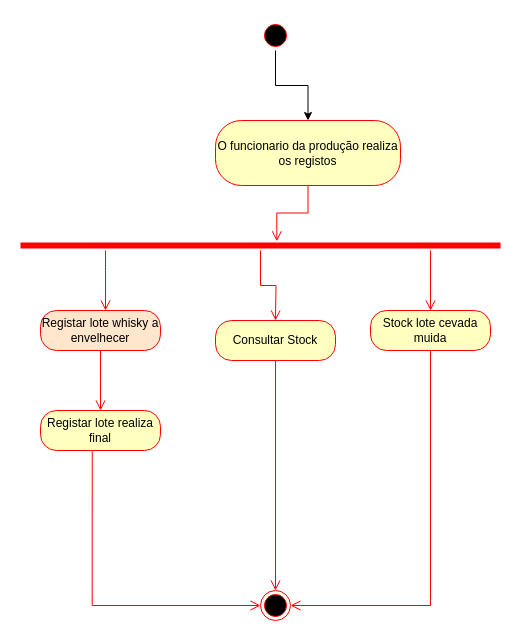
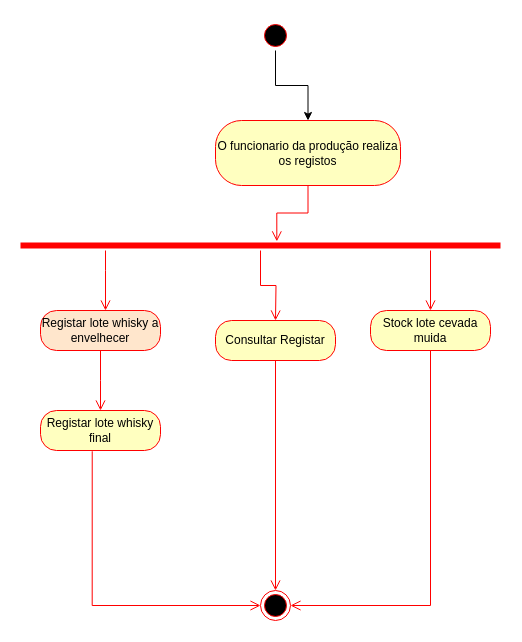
  <mxCell id="0" />
  <mxCell id="1" parent="0" />
  <mxCell id="2" value="" style="edgeStyle=orthogonalEdgeStyle;rounded=0;orthogonalLoop=1;jettySize=auto;html=1;" edge="1" parent="1" source="3" target="17"><mxGeometry relative="1" as="geometry" /></mxCell>
  <mxCell id="3" value="" style="ellipse;html=1;shape=startState;fillColor=#000000;strokeColor=#ff0000;" vertex="1" parent="1"><mxGeometry x="260" y="20" width="30" height="30" as="geometry" /></mxCell>
  <mxCell id="4" value="" style="shape=line;html=1;strokeWidth=6;strokeColor=#ff0000;" vertex="1" parent="1"><mxGeometry x="20" y="240" width="480" height="10" as="geometry" /></mxCell>
  <mxCell id="5" value="" style="edgeStyle=orthogonalEdgeStyle;html=1;verticalAlign=bottom;endArrow=open;endSize=8;strokeColor=#ff0000;rounded=0;" edge="1" source="4" parent="1"><mxGeometry relative="1" as="geometry"><mxPoint x="275" y="320" as="targetPoint" /></mxGeometry></mxCell>
- <mxCell id="6" value="Consultar Stock" style="rounded=1;whiteSpace=wrap;html=1;arcSize=40;fontColor=#000000;fillColor=#ffffc0;strokeColor=#ff0000;" vertex="1" parent="1"><mxGeometry x="215" y="320" width="120" height="40" as="geometry" /></mxCell>
+ <mxCell id="6" value="Consultar Registar" style="rounded=1;whiteSpace=wrap;html=1;arcSize=40;fontColor=#000000;fillColor=#ffffc0;strokeColor=#ff0000;" vertex="1" parent="1"><mxGeometry x="215" y="320" width="120" height="40" as="geometry" /></mxCell>
  <mxCell id="7" value="" style="edgeStyle=orthogonalEdgeStyle;html=1;verticalAlign=bottom;endArrow=open;endSize=8;strokeColor=#ff0000;rounded=0;entryX=0.5;entryY=0;entryDx=0;entryDy=0;" edge="1" source="6" parent="1" target="16"><mxGeometry relative="1" as="geometry"><mxPoint x="275" y="420" as="targetPoint" /></mxGeometry></mxCell>
  <mxCell id="8" value="" style="edgeStyle=orthogonalEdgeStyle;html=1;verticalAlign=bottom;endArrow=open;endSize=8;strokeColor=#ff0000;rounded=0;" edge="1" parent="1"><mxGeometry relative="1" as="geometry"><mxPoint x="430" y="310" as="targetPoint" /><mxPoint x="430" y="250" as="sourcePoint" /></mxGeometry></mxCell>
  <mxCell id="9" value="Stock lote cevada muida" style="rounded=1;whiteSpace=wrap;html=1;arcSize=40;fontColor=#000000;fillColor=#ffffc0;strokeColor=#ff0000;" vertex="1" parent="1"><mxGeometry x="370" y="310" width="120" height="40" as="geometry" /></mxCell>
  <mxCell id="10" value="" style="edgeStyle=orthogonalEdgeStyle;html=1;verticalAlign=bottom;endArrow=open;endSize=8;strokeColor=#ff0000;rounded=0;entryX=1;entryY=0.5;entryDx=0;entryDy=0;exitX=0.5;exitY=1;exitDx=0;exitDy=0;" edge="1" source="9" parent="1" target="16"><mxGeometry relative="1" as="geometry"><mxPoint x="430" y="410" as="targetPoint" /></mxGeometry></mxCell>
  <mxCell id="11" value="" style="edgeStyle=orthogonalEdgeStyle;html=1;verticalAlign=bottom;endArrow=open;endSize=8;strokeColor=#ff0000;rounded=0;" edge="1" parent="1"><mxGeometry relative="1" as="geometry"><mxPoint x="105" y="310" as="targetPoint" /><mxPoint x="105" y="250" as="sourcePoint" /><Array as="points"><mxPoint x="105" y="270" /><mxPoint x="105" y="270" /></Array></mxGeometry></mxCell>
  <mxCell id="12" value="Registar lote whisky a envelhecer" style="rounded=1;whiteSpace=wrap;html=1;arcSize=40;fontColor=#000000;fillColor=#ffe6cc;strokeColor=#ff0000;" vertex="1" parent="1"><mxGeometry x="40" y="310" width="120" height="40" as="geometry" /></mxCell>
  <mxCell id="13" value="" style="edgeStyle=orthogonalEdgeStyle;html=1;verticalAlign=bottom;endArrow=open;endSize=8;strokeColor=#ff0000;rounded=0;" edge="1" source="12" parent="1"><mxGeometry relative="1" as="geometry"><mxPoint x="100" y="410" as="targetPoint" /></mxGeometry></mxCell>
- <mxCell id="14" value="Registar lote realiza final" style="rounded=1;whiteSpace=wrap;html=1;arcSize=40;fontColor=#000000;fillColor=#ffffc0;strokeColor=#ff0000;" vertex="1" parent="1"><mxGeometry x="40" y="410" width="120" height="40" as="geometry" /></mxCell>
+ <mxCell id="14" value="Registar lote whisky final" style="rounded=1;whiteSpace=wrap;html=1;arcSize=40;fontColor=#000000;fillColor=#ffffc0;strokeColor=#ff0000;" vertex="1" parent="1"><mxGeometry x="40" y="410" width="120" height="40" as="geometry" /></mxCell>
  <mxCell id="15" value="" style="edgeStyle=orthogonalEdgeStyle;html=1;verticalAlign=bottom;endArrow=open;endSize=8;strokeColor=#ff0000;rounded=0;entryX=0;entryY=0.5;entryDx=0;entryDy=0;exitX=0.431;exitY=1.019;exitDx=0;exitDy=0;exitPerimeter=0;" edge="1" source="14" parent="1" target="16"><mxGeometry relative="1" as="geometry"><mxPoint x="100" y="510" as="targetPoint" /></mxGeometry></mxCell>
  <mxCell id="16" value="" style="ellipse;html=1;shape=endState;fillColor=#000000;strokeColor=#ff0000;" vertex="1" parent="1"><mxGeometry x="260" y="590" width="30" height="30" as="geometry" /></mxCell>
  <mxCell id="17" value="O funcionario da produção realiza os registos" style="rounded=1;whiteSpace=wrap;html=1;arcSize=40;fontColor=#000000;fillColor=#ffffc0;strokeColor=#ff0000;" vertex="1" parent="1"><mxGeometry x="215" y="120" width="185" height="65" as="geometry" /></mxCell>
  <mxCell id="18" value="" style="edgeStyle=orthogonalEdgeStyle;html=1;verticalAlign=bottom;endArrow=open;endSize=8;strokeColor=#ff0000;rounded=0;entryX=0.534;entryY=0.089;entryDx=0;entryDy=0;entryPerimeter=0;" edge="1" source="17" parent="1" target="4"><mxGeometry relative="1" as="geometry"><mxPoint x="275" y="230" as="targetPoint" /></mxGeometry></mxCell>
